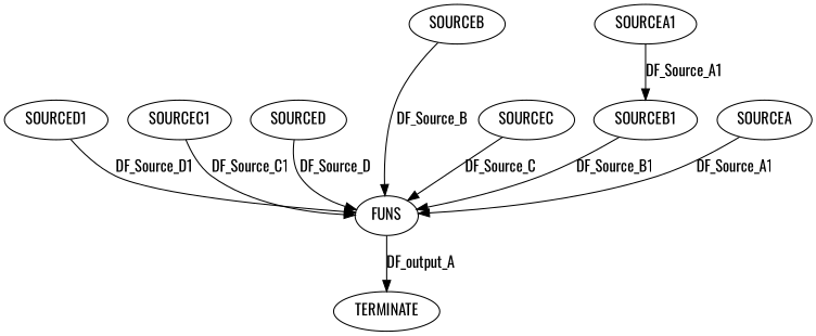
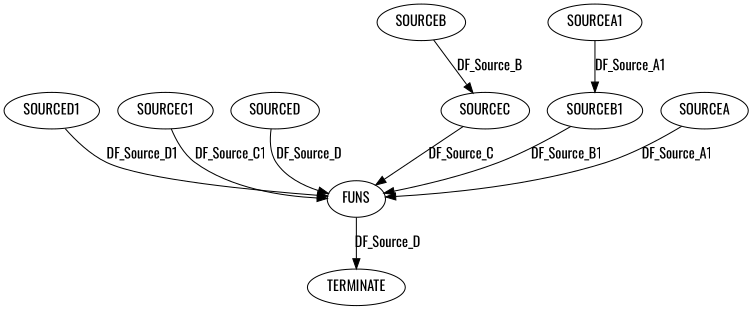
  digraph {
    fontname=Oswald
    node [fontname=Oswald]
    edge [fontname=Oswald]
    FUNS
    TERMINATE
    SOURCED1
    SOURCEC1
    SOURCED
    SOURCEC
    SOURCEB1
    SOURCEA1
    SOURCEB
    SOURCEA
-   FUNS -> TERMINATE [label=DF_output_A]
+   FUNS -> TERMINATE [label=DF_Source_D]
    SOURCED1 -> FUNS [label=DF_Source_D1]
    SOURCEC1 -> FUNS [label=DF_Source_C1]
    SOURCED -> FUNS [label=DF_Source_D]
    SOURCEC -> FUNS [label=DF_Source_C]
    SOURCEB1 -> FUNS [label=DF_Source_B1]
    SOURCEA1 -> SOURCEB1 [label=DF_Source_A1]
-   SOURCEB -> FUNS [label=DF_Source_B]
+   SOURCEB -> SOURCEC [label=DF_Source_B]
    SOURCEA -> FUNS [label=DF_Source_A1]
  }
